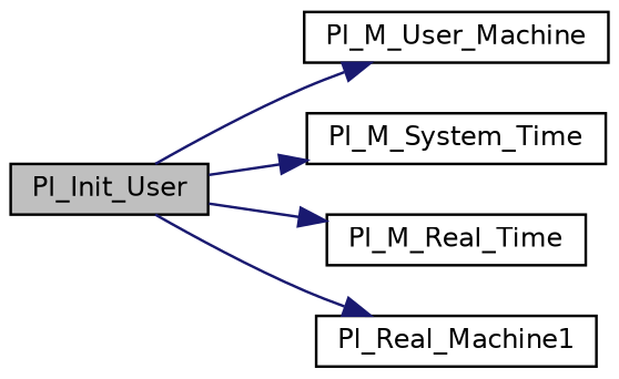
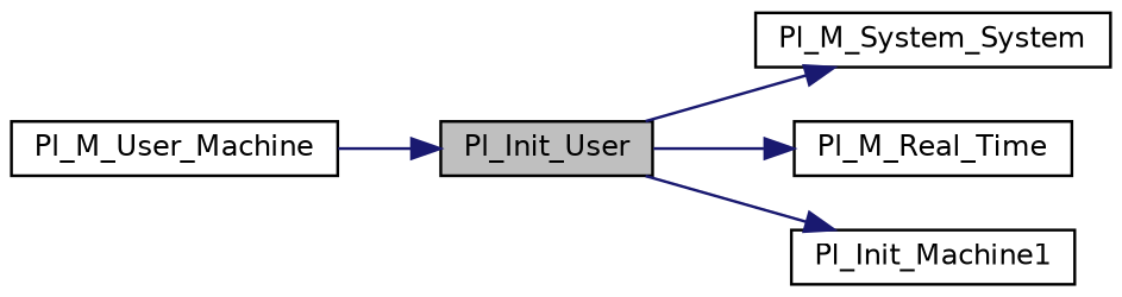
  digraph {
    rankdir=LR
    node [color=black fillcolor=white fontname=Helvetica fontsize=10 shape=record style=filled]
    edge [color=midnightblue fontname=Helvetica fontsize=10 labelfontname=Helvetica labelfontsize=10 style=solid]
    n1 [fillcolor=grey75 fontcolor=black height=0.2 label=Pl_Init_User width=0.4]
    n2 [height=0.2 label=Pl_M_User_Machine width=0.4]
-   n3 [height=0.2 label=Pl_M_System_Time width=0.4]
+   n3 [height=0.2 label=Pl_M_System_System width=0.4]
    n4 [height=0.2 label=Pl_M_Real_Time width=0.4]
-   n5 [height=0.2 label=Pl_Real_Machine1 width=0.4]
-   n1 -> n2
+   n5 [height=0.2 label=Pl_Init_Machine1 width=0.4]
+   n2 -> n1
    n1 -> n3
    n1 -> n4
    n1 -> n5
  }
